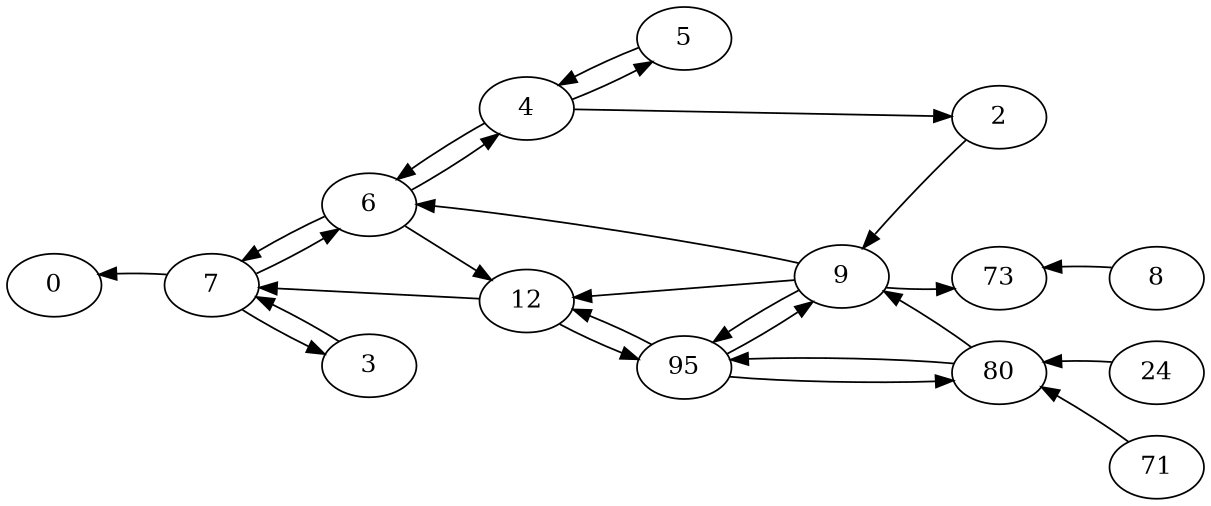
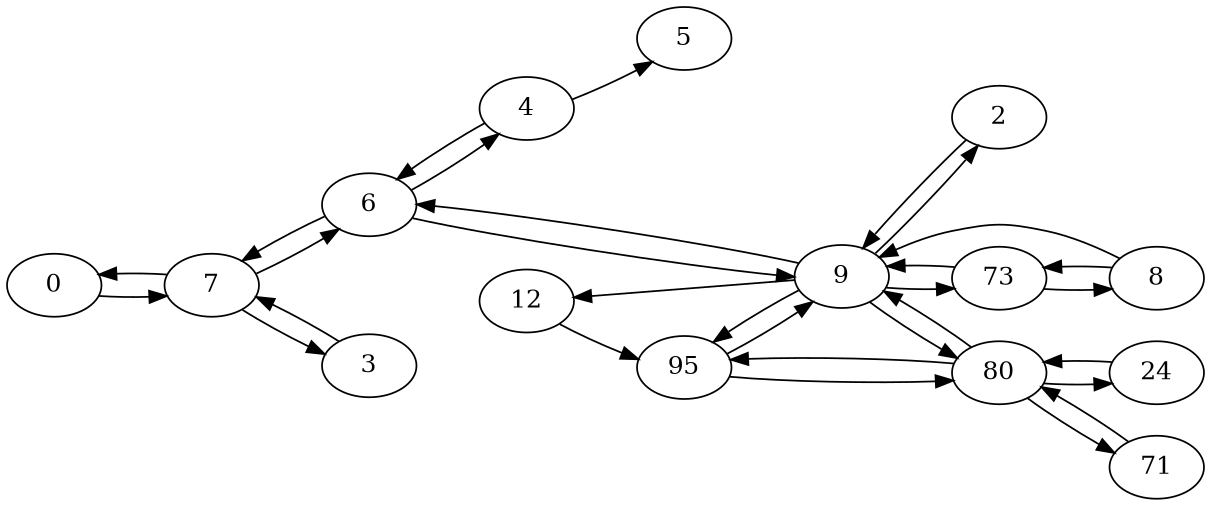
  digraph {
    rankdir=LR
    0
    7
    6
    3
    9
    4
    2
    n8 [label=73]
    n9 [label=80]
    n10 [label=95]
    12
    5
    8
    n14 [label=71]
    n15 [label=24]
-   12 -> 7
+   0 -> 7
    7 -> 0
    7 -> 6
    7 -> 3
    6 -> 7
-   6 -> 12
+   6 -> 9
    6 -> 4
    3 -> 7
    9 -> 6
-   4 -> 2
+   9 -> 2
    9 -> n8
+   9 -> n9
    9 -> n10
    9 -> 12
    4 -> 6
    4 -> 5
    2 -> 9
+   n8 -> 9
+   n8 -> 8
    n9 -> 9
    n9 -> n10
+   n9 -> n14
+   n9 -> n15
    n10 -> 9
    n10 -> n9
-   n10 -> 12
    12 -> n10
-   5 -> 4
+   8 -> 9
    8 -> n8
    n14 -> n9
    n15 -> n9
  }
